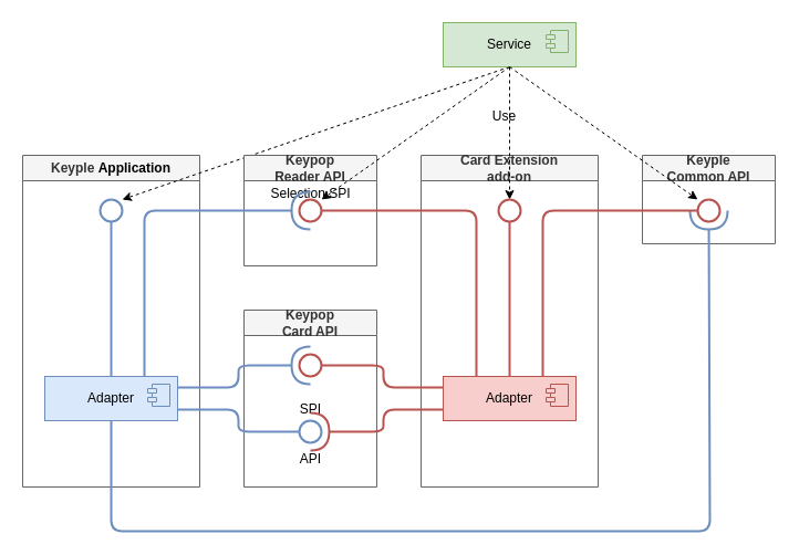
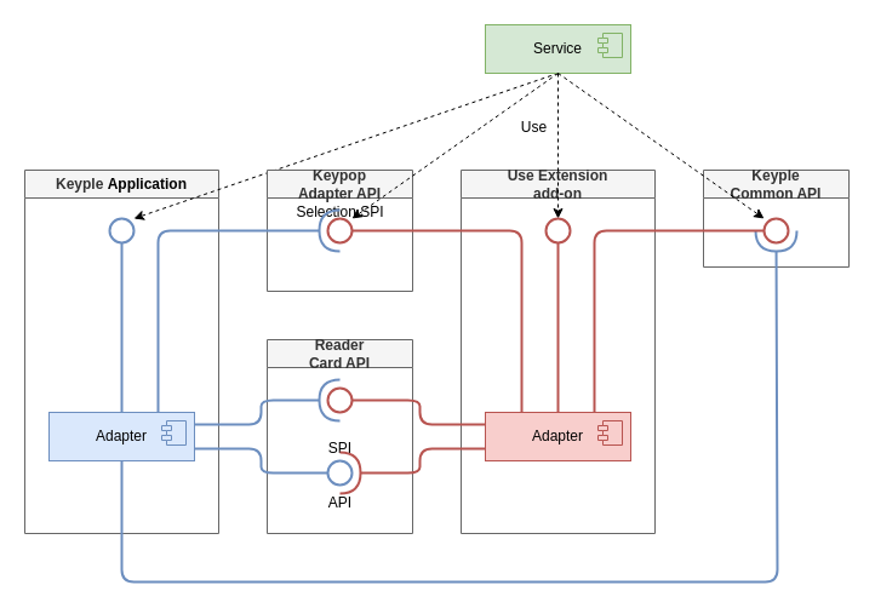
  <mxCell id="0" />
  <mxCell id="1" parent="0" />
  <mxCell id="2" value="Keyple&amp;nbsp;&lt;span style=&quot;background-color: transparent; color: light-dark(rgb(0, 0, 0), rgb(255, 255, 255));&quot;&gt;Application&lt;/span&gt;" style="swimlane;whiteSpace=wrap;html=1;fillColor=#f5f5f5;fontColor=#333333;strokeColor=#666666;swimlaneFillColor=none;" parent="1" vertex="1"><mxGeometry x="20" y="140" width="160" height="300" as="geometry" /></mxCell>
  <mxCell id="3" value="Adapter" style="html=1;dropTarget=0;whiteSpace=wrap;strokeWidth=1;fillColor=#dae8fc;strokeColor=#6c8ebf;" parent="2" vertex="1"><mxGeometry x="20" y="200" width="120" height="40" as="geometry" /></mxCell>
  <mxCell id="4" value="" style="shape=module;jettyWidth=8;jettyHeight=4;fillColor=#dae8fc;strokeColor=#6c8ebf;" parent="3" vertex="1"><mxGeometry x="1" width="20" height="20" relative="1" as="geometry"><mxPoint x="-27" y="7" as="offset" /></mxGeometry></mxCell>
  <mxCell id="5" value="Keyple&lt;div&gt;Common API&lt;/div&gt;" style="swimlane;whiteSpace=wrap;html=1;swimlaneFillColor=none;fillColor=#f5f5f5;fontColor=#333333;strokeColor=#666666;" parent="1" vertex="1"><mxGeometry x="580" y="140" width="120" height="80" as="geometry" /></mxCell>
- <mxCell id="6" value="Card Extension&lt;br&gt;&lt;div&gt;add-on&lt;/div&gt;" style="swimlane;whiteSpace=wrap;html=1;swimlaneFillColor=none;fillColor=#f5f5f5;fontColor=#333333;strokeColor=#666666;startSize=23;" parent="1" vertex="1"><mxGeometry x="380" y="140" width="160" height="300" as="geometry" /></mxCell>
+ <mxCell id="6" value="Use Extension&lt;br&gt;&lt;div&gt;add-on&lt;/div&gt;" style="swimlane;whiteSpace=wrap;html=1;swimlaneFillColor=none;fillColor=#f5f5f5;fontColor=#333333;strokeColor=#666666;startSize=23;" parent="1" vertex="1"><mxGeometry x="380" y="140" width="160" height="300" as="geometry" /></mxCell>
  <mxCell id="7" value="Adapter" style="html=1;dropTarget=0;whiteSpace=wrap;strokeWidth=1;fillColor=#f8cecc;strokeColor=#b85450;" parent="6" vertex="1"><mxGeometry x="20" y="200" width="120" height="40" as="geometry" /></mxCell>
  <mxCell id="8" value="" style="shape=module;jettyWidth=8;jettyHeight=4;fillColor=#f8cecc;strokeColor=#b85450;" parent="7" vertex="1"><mxGeometry x="1" width="20" height="20" relative="1" as="geometry"><mxPoint x="-27" y="7" as="offset" /></mxGeometry></mxCell>
- <mxCell id="9" value="Keypop&lt;div&gt;Card API&lt;/div&gt;" style="swimlane;whiteSpace=wrap;html=1;swimlaneFillColor=none;fillColor=#f5f5f5;fontColor=#333333;strokeColor=#666666;" parent="1" vertex="1"><mxGeometry x="220" y="280" width="120" height="160" as="geometry" /></mxCell>
+ <mxCell id="9" value="Reader&lt;div&gt;Card API&lt;/div&gt;" style="swimlane;whiteSpace=wrap;html=1;swimlaneFillColor=none;fillColor=#f5f5f5;fontColor=#333333;strokeColor=#666666;" parent="1" vertex="1"><mxGeometry x="220" y="280" width="120" height="160" as="geometry" /></mxCell>
  <mxCell id="10" value="SPI" style="text;html=1;align=center;verticalAlign=middle;resizable=0;points=[];autosize=1;strokeColor=none;fillColor=none;" parent="9" vertex="1"><mxGeometry x="40" y="75" width="40" height="30" as="geometry" /></mxCell>
  <mxCell id="11" value="API" style="text;html=1;align=center;verticalAlign=middle;resizable=0;points=[];autosize=1;strokeColor=none;fillColor=none;" parent="9" vertex="1"><mxGeometry x="40" y="120" width="40" height="30" as="geometry" /></mxCell>
  <mxCell id="12" value="" style="rounded=1;orthogonalLoop=1;jettySize=auto;html=1;endArrow=halfCircle;endFill=0;endSize=14;strokeWidth=2;sketch=0;fillColor=#dae8fc;strokeColor=#6c8ebf;edgeStyle=orthogonalEdgeStyle;exitX=1;exitY=0.25;exitDx=0;exitDy=0;" parent="9" source="3" edge="1"><mxGeometry relative="1" as="geometry"><mxPoint x="-60" y="100" as="sourcePoint" /><mxPoint x="60" y="50" as="targetPoint" /><Array as="points"><mxPoint x="-5" y="70" /><mxPoint x="-5" y="50" /></Array></mxGeometry></mxCell>
  <mxCell id="13" value="" style="rounded=1;orthogonalLoop=1;jettySize=auto;html=1;endArrow=oval;endFill=0;sketch=0;sourcePerimeterSpacing=0;targetPerimeterSpacing=0;endSize=20;strokeWidth=2;startSize=6;exitX=0;exitY=0.25;exitDx=0;exitDy=0;fillColor=#f8cecc;strokeColor=#b85450;edgeStyle=orthogonalEdgeStyle;" parent="9" source="7" edge="1"><mxGeometry relative="1" as="geometry"><mxPoint x="200" y="80" as="sourcePoint" /><mxPoint x="60" y="50" as="targetPoint" /><Array as="points"><mxPoint x="126" y="70" /><mxPoint x="126" y="50" /></Array></mxGeometry></mxCell>
  <mxCell id="14" value="" style="rounded=1;orthogonalLoop=1;jettySize=auto;html=1;endArrow=oval;endFill=0;sketch=0;sourcePerimeterSpacing=0;targetPerimeterSpacing=0;endSize=20;strokeWidth=2;startSize=6;exitX=1;exitY=0.75;exitDx=0;exitDy=0;fillColor=#dae8fc;strokeColor=#6c8ebf;edgeStyle=orthogonalEdgeStyle;" parent="9" source="3" edge="1"><mxGeometry relative="1" as="geometry"><mxPoint x="230" y="260" as="sourcePoint" /><mxPoint x="60" y="110" as="targetPoint" /><Array as="points"><mxPoint x="-5" y="90" /><mxPoint x="-5" y="110" /></Array></mxGeometry></mxCell>
  <mxCell id="15" style="rounded=0;orthogonalLoop=1;jettySize=auto;html=1;dashed=1;exitX=0.5;exitY=1;exitDx=0;exitDy=0;" parent="1" source="16" edge="1"><mxGeometry relative="1" as="geometry"><mxPoint x="110" y="180" as="targetPoint" /></mxGeometry></mxCell>
  <mxCell id="16" value="Service" style="html=1;dropTarget=0;whiteSpace=wrap;strokeWidth=1;fillColor=#d5e8d4;strokeColor=#82b366;" parent="1" vertex="1"><mxGeometry x="400" width="120" height="40" as="geometry" y="20" /></mxCell>
  <mxCell id="17" value="" style="shape=module;jettyWidth=8;jettyHeight=4;fillColor=#d5e8d4;strokeColor=#82b366;" parent="16" vertex="1"><mxGeometry x="1" width="20" height="20" relative="1" as="geometry"><mxPoint x="-27" y="7" as="offset" /></mxGeometry></mxCell>
- <mxCell id="18" value="Keypop&lt;div&gt;Reader API&lt;/div&gt;" style="swimlane;whiteSpace=wrap;html=1;swimlaneFillColor=none;fillColor=#f5f5f5;fontColor=#333333;strokeColor=#666666;" parent="1" vertex="1"><mxGeometry x="220" y="140" width="120" height="100" as="geometry" /></mxCell>
+ <mxCell id="18" value="Keypop&lt;div&gt;Adapter API&lt;/div&gt;" style="swimlane;whiteSpace=wrap;html=1;swimlaneFillColor=none;fillColor=#f5f5f5;fontColor=#333333;strokeColor=#666666;" parent="1" vertex="1"><mxGeometry x="220" y="140" width="120" height="100" as="geometry" /></mxCell>
  <mxCell id="19" value="Selection SPI" style="text;html=1;align=center;verticalAlign=middle;resizable=0;points=[];autosize=1;strokeColor=none;fillColor=none;" parent="18" vertex="1"><mxGeometry x="10" y="20" width="100" height="30" as="geometry" /></mxCell>
  <mxCell id="20" value="" style="rounded=1;orthogonalLoop=1;jettySize=auto;html=1;endArrow=halfCircle;endFill=0;endSize=14;strokeWidth=2;sketch=0;exitX=0.75;exitY=0;exitDx=0;exitDy=0;fillColor=#dae8fc;strokeColor=#6c8ebf;edgeStyle=orthogonalEdgeStyle;" parent="18" source="3" edge="1"><mxGeometry relative="1" as="geometry"><mxPoint x="-60" y="100" as="sourcePoint" /><mxPoint x="60" y="50" as="targetPoint" /><Array as="points"><mxPoint x="-90" y="50" /></Array></mxGeometry></mxCell>
  <mxCell id="21" value="" style="rounded=1;orthogonalLoop=1;jettySize=auto;html=1;endArrow=oval;endFill=0;sketch=0;sourcePerimeterSpacing=0;targetPerimeterSpacing=0;endSize=20;strokeWidth=2;startSize=6;exitX=0.25;exitY=0;exitDx=0;exitDy=0;fillColor=#f8cecc;strokeColor=#b85450;edgeStyle=orthogonalEdgeStyle;" parent="18" source="7" edge="1"><mxGeometry relative="1" as="geometry"><mxPoint x="180" y="70" as="sourcePoint" /><mxPoint x="60" y="50" as="targetPoint" /><Array as="points"><mxPoint x="210" y="50" /></Array></mxGeometry></mxCell>
  <mxCell id="22" style="rounded=0;orthogonalLoop=1;jettySize=auto;html=1;dashed=1;exitX=0.5;exitY=1;exitDx=0;exitDy=0;" parent="1" source="16" edge="1"><mxGeometry relative="1" as="geometry"><mxPoint x="460" y="180" as="targetPoint" /><mxPoint x="880" y="110" as="sourcePoint" /></mxGeometry></mxCell>
  <mxCell id="23" style="rounded=0;orthogonalLoop=1;jettySize=auto;html=1;dashed=1;exitX=0.5;exitY=1;exitDx=0;exitDy=0;" parent="1" source="16" edge="1"><mxGeometry relative="1" as="geometry"><mxPoint x="290" y="180" as="targetPoint" /><mxPoint x="450" y="100" as="sourcePoint" /></mxGeometry></mxCell>
- <mxCell id="24" value="Use" style="text;html=1;align=center;verticalAlign=middle;resizable=0;points=[];autosize=1;strokeColor=none;fillColor=none;" parent="1" vertex="1"><mxGeometry x="435" y="90" width="40" height="30" as="geometry" /></mxCell>
+ <mxCell id="24" value="Use" style="text;html=1;align=center;verticalAlign=middle;resizable=0;points=[];autosize=1;strokeColor=none;fillColor=none;" parent="1" vertex="1"><mxGeometry x="420" y="90" width="40" height="30" as="geometry" /></mxCell>
  <mxCell id="25" value="" style="rounded=0;orthogonalLoop=1;jettySize=auto;html=1;endArrow=oval;endFill=0;sketch=0;sourcePerimeterSpacing=0;targetPerimeterSpacing=0;endSize=20;exitX=0.5;exitY=0;exitDx=0;exitDy=0;strokeWidth=2;startSize=6;fillColor=#dae8fc;strokeColor=#6c8ebf;" parent="1" source="3" edge="1"><mxGeometry relative="1" as="geometry"><mxPoint x="410" y="280" as="sourcePoint" /><mxPoint x="100" y="190" as="targetPoint" /></mxGeometry></mxCell>
  <mxCell id="26" value="" style="rounded=1;orthogonalLoop=1;jettySize=auto;html=1;endArrow=halfCircle;endFill=0;endSize=14;strokeWidth=2;sketch=0;exitX=0.5;exitY=1;exitDx=0;exitDy=0;fillColor=#dae8fc;strokeColor=#6c8ebf;edgeStyle=orthogonalEdgeStyle;" parent="1" source="3" edge="1"><mxGeometry relative="1" as="geometry"><mxPoint x="220" y="110" as="sourcePoint" /><mxPoint x="640" y="190" as="targetPoint" /><Array as="points"><mxPoint x="100" y="480" /><mxPoint x="641" y="480" /></Array></mxGeometry></mxCell>
  <mxCell id="27" value="" style="rounded=1;orthogonalLoop=1;jettySize=auto;html=1;endArrow=oval;endFill=0;sketch=0;sourcePerimeterSpacing=0;targetPerimeterSpacing=0;endSize=20;strokeWidth=2;startSize=6;exitX=0.75;exitY=0;exitDx=0;exitDy=0;fillColor=#f8cecc;strokeColor=#b85450;edgeStyle=orthogonalEdgeStyle;" parent="1" source="7" edge="1"><mxGeometry relative="1" as="geometry"><mxPoint x="420" y="220" as="sourcePoint" /><mxPoint x="640" y="190" as="targetPoint" /><Array as="points"><mxPoint x="490" y="190" /></Array></mxGeometry></mxCell>
  <mxCell id="28" value="" style="rounded=0;orthogonalLoop=1;jettySize=auto;html=1;endArrow=oval;endFill=0;sketch=0;sourcePerimeterSpacing=0;targetPerimeterSpacing=0;endSize=20;strokeWidth=2;startSize=6;exitX=0.5;exitY=0;exitDx=0;exitDy=0;fillColor=#f8cecc;strokeColor=#b85450;" parent="1" source="7" edge="1"><mxGeometry relative="1" as="geometry"><mxPoint x="660" y="215" as="sourcePoint" /><mxPoint x="460" y="190" as="targetPoint" /></mxGeometry></mxCell>
  <mxCell id="29" value="" style="rounded=1;orthogonalLoop=1;jettySize=auto;html=1;endArrow=halfCircle;endFill=0;endSize=14;strokeWidth=2;sketch=0;exitX=0;exitY=0.75;exitDx=0;exitDy=0;fillColor=#f8cecc;strokeColor=#b85450;edgeStyle=orthogonalEdgeStyle;" parent="1" source="7" edge="1"><mxGeometry relative="1" as="geometry"><mxPoint x="190" y="620" as="sourcePoint" /><mxPoint x="280" y="390" as="targetPoint" /><Array as="points"><mxPoint x="346" y="370" /><mxPoint x="346" y="390" /></Array></mxGeometry></mxCell>
  <mxCell id="30" style="rounded=0;orthogonalLoop=1;jettySize=auto;html=1;dashed=1;exitX=0.5;exitY=1;exitDx=0;exitDy=0;" edge="1" parent="1" source="16"><mxGeometry relative="1" as="geometry"><mxPoint x="630" y="180" as="targetPoint" /><mxPoint x="571" y="110" as="sourcePoint" /></mxGeometry></mxCell>
